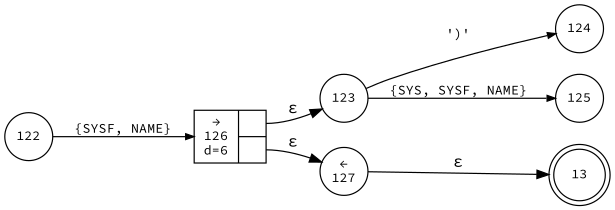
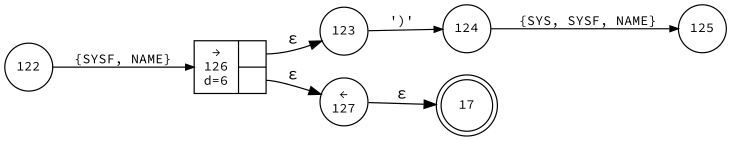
  digraph {
    fontname="Source Code Pro"
    rankdir=LR
    node [fixedsize=true fontname="Source Code Pro" fontsize=11 shape=circle peripheries=1]
    edge [fontname="Source Code Pro"]
-   n1 [label=13 shape=doublecircle width=.6 peripheries=""]
+   n1 [label=17 shape=doublecircle width=.6 peripheries=""]
    n2 [label=122 width=.55]
    n3 [fixedsize=false label="{&rarr;\n126\nd=6|{<p0>|<p1>}}" shape=record]
    n4 [label=123 width=.55]
    n5 [label="&larr;\n127" width=.55]
    n6 [label=124 width=.55]
    n7 [label=125 width=.55]
    n2 -> n3 [arrowhead=normal arrowsize=.7 fontsize=11 label="{SYSF, NAME}"]
    n3 -> n4 [label="&epsilon;" tailport=p0]
    n3 -> n5 [label="&epsilon;" tailport=p1]
    n4 -> n6 [arrowhead=normal arrowsize=.7 fontsize=11 label="')'"]
    n5 -> n1 [label="&epsilon;"]
-   n4 -> n7 [arrowhead=normal arrowsize=.7 fontsize=11 label="{SYS, SYSF, NAME}"]
+   n6 -> n7 [arrowhead=normal arrowsize=.7 fontsize=11 label="{SYS, SYSF, NAME}"]
  }
